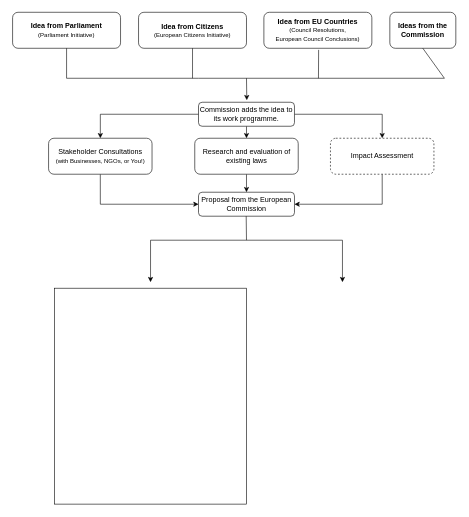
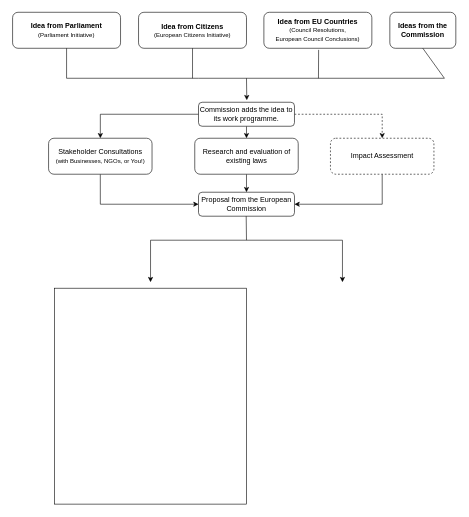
  <mxCell id="0" />
  <mxCell id="1" parent="0" />
  <mxCell id="2" value="Proposal from the European Commission" style="rounded=1;whiteSpace=wrap;html=1;fontSize=12;glass=0;strokeWidth=1;shadow=0;" parent="1" vertex="1"><mxGeometry x="330" y="320" width="160" height="40" as="geometry" /></mxCell>
  <mxCell id="3" value="" style="endArrow=none;html=1;rounded=0;" edge="1" parent="1"><mxGeometry width="50" height="50" relative="1" as="geometry"><mxPoint x="410" y="400" as="sourcePoint" /><mxPoint x="409.5" y="360" as="targetPoint" /></mxGeometry></mxCell>
  <mxCell id="4" value="" style="endArrow=none;html=1;rounded=0;" edge="1" parent="1"><mxGeometry width="50" height="50" relative="1" as="geometry"><mxPoint x="410" y="400" as="sourcePoint" /><mxPoint x="250" y="400" as="targetPoint" /></mxGeometry></mxCell>
  <mxCell id="5" value="" style="endArrow=none;html=1;rounded=0;" edge="1" parent="1"><mxGeometry width="50" height="50" relative="1" as="geometry"><mxPoint x="570" y="400" as="sourcePoint" /><mxPoint x="410" y="400" as="targetPoint" /></mxGeometry></mxCell>
  <mxCell id="6" value="" style="endArrow=classic;html=1;rounded=0;" edge="1" parent="1"><mxGeometry width="50" height="50" relative="1" as="geometry"><mxPoint x="250" y="400" as="sourcePoint" /><mxPoint x="250" y="470" as="targetPoint" /></mxGeometry></mxCell>
  <mxCell id="7" value="" style="endArrow=classic;html=1;rounded=0;" edge="1" parent="1"><mxGeometry width="50" height="50" relative="1" as="geometry"><mxPoint x="570" y="400" as="sourcePoint" /><mxPoint x="570" y="470" as="targetPoint" /></mxGeometry></mxCell>
  <mxCell id="8" value="" style="rounded=0;whiteSpace=wrap;html=1;" vertex="1" parent="1"><mxGeometry x="90" y="480" width="320" height="360" as="geometry" /></mxCell>
  <mxCell id="9" style="edgeStyle=orthogonalEdgeStyle;rounded=0;orthogonalLoop=1;jettySize=auto;html=1;exitX=0.5;exitY=1;exitDx=0;exitDy=0;entryX=0;entryY=0.5;entryDx=0;entryDy=0;" edge="1" parent="1" source="10" target="2"><mxGeometry relative="1" as="geometry" /></mxCell>
  <mxCell id="10" value="&lt;div&gt;Stakeholder Consultations&lt;br&gt;&lt;font style=&quot;font-size: 10px;&quot;&gt;(with Businesses, NGOs, or You!)&lt;/font&gt;&lt;br&gt;&lt;/div&gt;" style="rounded=1;whiteSpace=wrap;html=1;fontSize=12;glass=0;strokeWidth=1;shadow=0;" vertex="1" parent="1"><mxGeometry x="80" y="230" width="172.5" height="60" as="geometry" /></mxCell>
  <mxCell id="11" style="edgeStyle=orthogonalEdgeStyle;rounded=0;orthogonalLoop=1;jettySize=auto;html=1;exitX=0;exitY=0.5;exitDx=0;exitDy=0;" edge="1" parent="1" source="14" target="10"><mxGeometry relative="1" as="geometry" /></mxCell>
  <mxCell id="12" style="edgeStyle=orthogonalEdgeStyle;rounded=0;orthogonalLoop=1;jettySize=auto;html=1;exitX=0.5;exitY=1;exitDx=0;exitDy=0;entryX=0.5;entryY=0;entryDx=0;entryDy=0;" edge="1" parent="1" source="14" target="27"><mxGeometry relative="1" as="geometry" /></mxCell>
- <mxCell id="13" style="edgeStyle=orthogonalEdgeStyle;rounded=0;orthogonalLoop=1;jettySize=auto;html=1;exitX=1;exitY=0.5;exitDx=0;exitDy=0;entryX=0.5;entryY=0;entryDx=0;entryDy=0;" edge="1" parent="1" source="14" target="25"><mxGeometry relative="1" as="geometry" /></mxCell>
+ <mxCell id="13" style="edgeStyle=orthogonalEdgeStyle;rounded=0;orthogonalLoop=1;jettySize=auto;html=1;exitX=1;exitY=0.5;exitDx=0;exitDy=0;entryX=0.5;entryY=0;entryDx=0;entryDy=0;dashed=1;" edge="1" parent="1" source="14" target="25"><mxGeometry relative="1" as="geometry" /></mxCell>
  <mxCell id="14" value="Commission adds the idea to its work programme." style="rounded=1;whiteSpace=wrap;html=1;fontSize=12;glass=0;strokeWidth=1;shadow=0;" vertex="1" parent="1"><mxGeometry x="330" y="170" width="160" height="40" as="geometry" /></mxCell>
  <mxCell id="15" value="&lt;div&gt;&lt;b&gt;Idea from Parliament&lt;/b&gt;&lt;/div&gt;&lt;div&gt;&lt;font style=&quot;font-size: 10px;&quot;&gt;(Parliament Initiative)&lt;/font&gt;&lt;br&gt;&lt;/div&gt;" style="rounded=1;whiteSpace=wrap;html=1;fontSize=12;glass=0;strokeWidth=1;shadow=0;" vertex="1" parent="1"><mxGeometry x="20" y="20" width="180" height="60" as="geometry" /></mxCell>
  <mxCell id="16" value="&lt;div&gt;&lt;b&gt;Idea from Citizens&lt;/b&gt;&lt;/div&gt;&lt;div style=&quot;font-size: 10px;&quot;&gt;(European Citizens Initiative)&lt;br&gt;&lt;/div&gt;" style="rounded=1;whiteSpace=wrap;html=1;fontSize=12;glass=0;strokeWidth=1;shadow=0;" vertex="1" parent="1"><mxGeometry x="230" y="20" width="180" height="60" as="geometry" /></mxCell>
  <mxCell id="17" value="&lt;div&gt;&lt;b&gt;Idea from EU Countries&lt;/b&gt;&lt;/div&gt;&lt;div&gt;&lt;font style=&quot;font-size: 10px;&quot;&gt;(Council Resolutions,&lt;/font&gt;&lt;/div&gt;&lt;div&gt;&lt;font style=&quot;font-size: 10px;&quot;&gt;European Council Conclusions)&lt;/font&gt;&lt;/div&gt;" style="rounded=1;whiteSpace=wrap;html=1;fontSize=12;glass=0;strokeWidth=1;shadow=0;" vertex="1" parent="1"><mxGeometry x="439" y="20" width="180" height="60" as="geometry" /></mxCell>
  <mxCell id="18" value="&lt;div&gt;&lt;b&gt;Ideas from the Commission&lt;/b&gt;&lt;/div&gt;" style="rounded=1;whiteSpace=wrap;html=1;fontSize=12;glass=0;strokeWidth=1;shadow=0;" vertex="1" parent="1"><mxGeometry x="649" y="20" width="110" height="60" as="geometry" /></mxCell>
  <mxCell id="19" value="" style="endArrow=none;html=1;rounded=0;exitX=0.5;exitY=1;exitDx=0;exitDy=0;" edge="1" parent="1" source="15"><mxGeometry width="50" height="50" relative="1" as="geometry"><mxPoint x="370" y="460" as="sourcePoint" /><mxPoint x="740" y="130" as="targetPoint" /><Array as="points"><mxPoint x="110" y="130" /><mxPoint x="330" y="130" /></Array></mxGeometry></mxCell>
  <mxCell id="20" value="" style="endArrow=none;html=1;rounded=0;entryX=0.5;entryY=1;entryDx=0;entryDy=0;" edge="1" parent="1" target="18"><mxGeometry width="50" height="50" relative="1" as="geometry"><mxPoint x="740" y="130" as="sourcePoint" /><mxPoint x="740" y="100" as="targetPoint" /></mxGeometry></mxCell>
  <mxCell id="21" value="" style="endArrow=none;html=1;rounded=0;entryX=0.507;entryY=1.044;entryDx=0;entryDy=0;entryPerimeter=0;" edge="1" parent="1" target="17"><mxGeometry width="50" height="50" relative="1" as="geometry"><mxPoint x="530" y="130" as="sourcePoint" /><mxPoint x="530" y="90" as="targetPoint" /></mxGeometry></mxCell>
  <mxCell id="22" value="" style="endArrow=none;html=1;rounded=0;entryX=0.5;entryY=1;entryDx=0;entryDy=0;" edge="1" parent="1" target="16"><mxGeometry width="50" height="50" relative="1" as="geometry"><mxPoint x="320" y="130" as="sourcePoint" /><mxPoint x="320" y="90" as="targetPoint" /></mxGeometry></mxCell>
  <mxCell id="23" value="" style="endArrow=classic;html=1;rounded=0;entryX=0.503;entryY=-0.086;entryDx=0;entryDy=0;entryPerimeter=0;" edge="1" parent="1" target="14"><mxGeometry width="50" height="50" relative="1" as="geometry"><mxPoint x="410" y="130" as="sourcePoint" /><mxPoint x="410" y="170" as="targetPoint" /></mxGeometry></mxCell>
  <mxCell id="24" style="edgeStyle=orthogonalEdgeStyle;rounded=0;orthogonalLoop=1;jettySize=auto;html=1;exitX=0.5;exitY=1;exitDx=0;exitDy=0;entryX=1;entryY=0.5;entryDx=0;entryDy=0;" edge="1" parent="1" source="25" target="2"><mxGeometry relative="1" as="geometry" /></mxCell>
  <mxCell id="25" value="Impact Assessment" style="rounded=1;whiteSpace=wrap;html=1;fontSize=12;glass=0;strokeWidth=1;shadow=0;dashed=1;" vertex="1" parent="1"><mxGeometry x="550" y="230" width="172.5" height="60" as="geometry" /></mxCell>
  <mxCell id="26" style="edgeStyle=orthogonalEdgeStyle;rounded=0;orthogonalLoop=1;jettySize=auto;html=1;exitX=0.5;exitY=1;exitDx=0;exitDy=0;" edge="1" parent="1" source="27"><mxGeometry relative="1" as="geometry"><mxPoint x="410" y="320" as="targetPoint" /></mxGeometry></mxCell>
  <mxCell id="27" value="Research and evaluation of existing laws" style="rounded=1;whiteSpace=wrap;html=1;fontSize=12;glass=0;strokeWidth=1;shadow=0;" vertex="1" parent="1"><mxGeometry x="323.75" y="230" width="172.5" height="60" as="geometry" /></mxCell>
